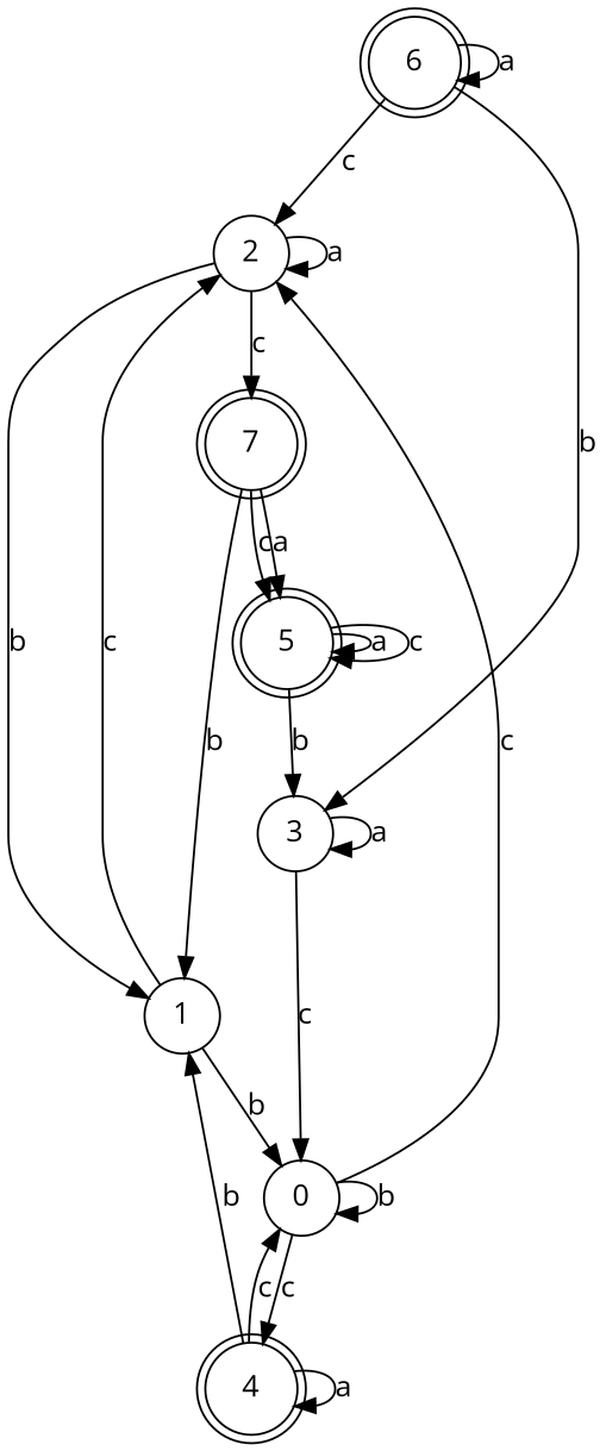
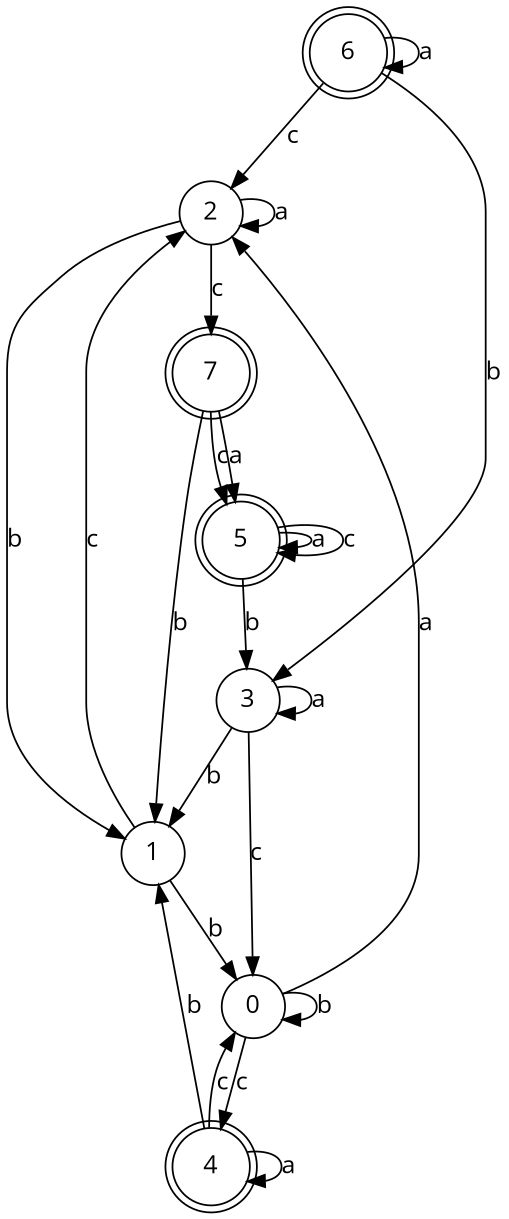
  digraph {
    fontname="Open Sans"
    node [fontname="Open Sans" shape=doublecircle]
    edge [fontname="Open Sans"]
    n1 [label=6]
    n2 [label=2 shape=circle]
    n3 [label=3 shape=circle]
    n4 [label=1 shape=circle]
    n5 [label=7]
    n6 [label=0 shape=circle]
    n7 [label=4]
    n8 [label=5]
    n1 -> n1 [label=a]
    n1 -> n2 [label=c]
    n1 -> n3 [label=b]
    n2 -> n2 [label=a]
    n2 -> n4 [label=b]
    n2 -> n5 [label=c]
    n3 -> n3 [label=a]
+   n3 -> n4 [label=b]
    n3 -> n6 [label=c]
    n4 -> n2 [label=c]
    n4 -> n6 [label=b]
    n5 -> n4 [label=b]
    n5 -> n8 [label=a]
    n5 -> n8 [label=c]
-   n6 -> n2 [label=c]
+   n6 -> n2 [label=a]
    n6 -> n6 [label=b]
    n6 -> n7 [label=c]
    n7 -> n4 [label=b]
    n7 -> n6 [label=c]
    n7 -> n7 [label=a]
    n8 -> n3 [label=b]
    n8 -> n8 [label=a]
    n8 -> n8 [label=c]
  }
